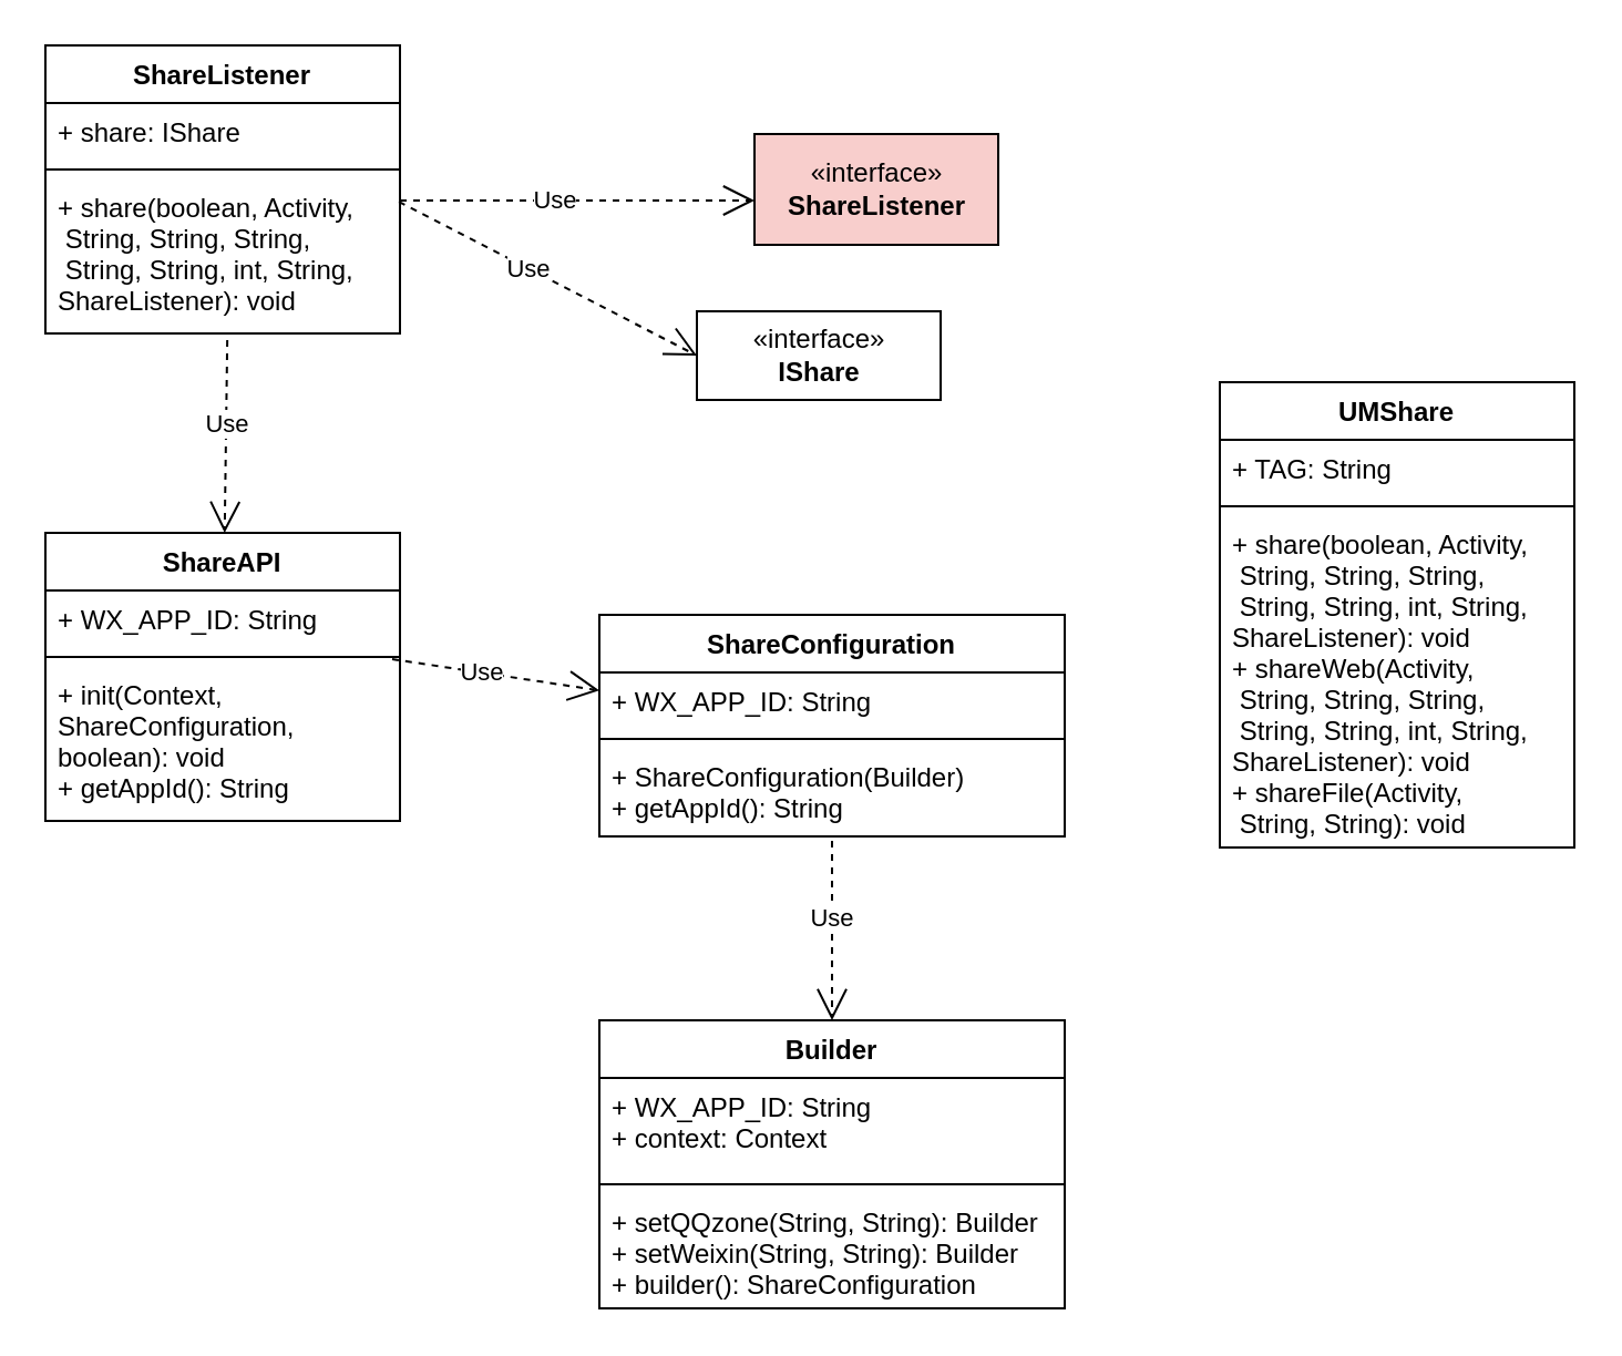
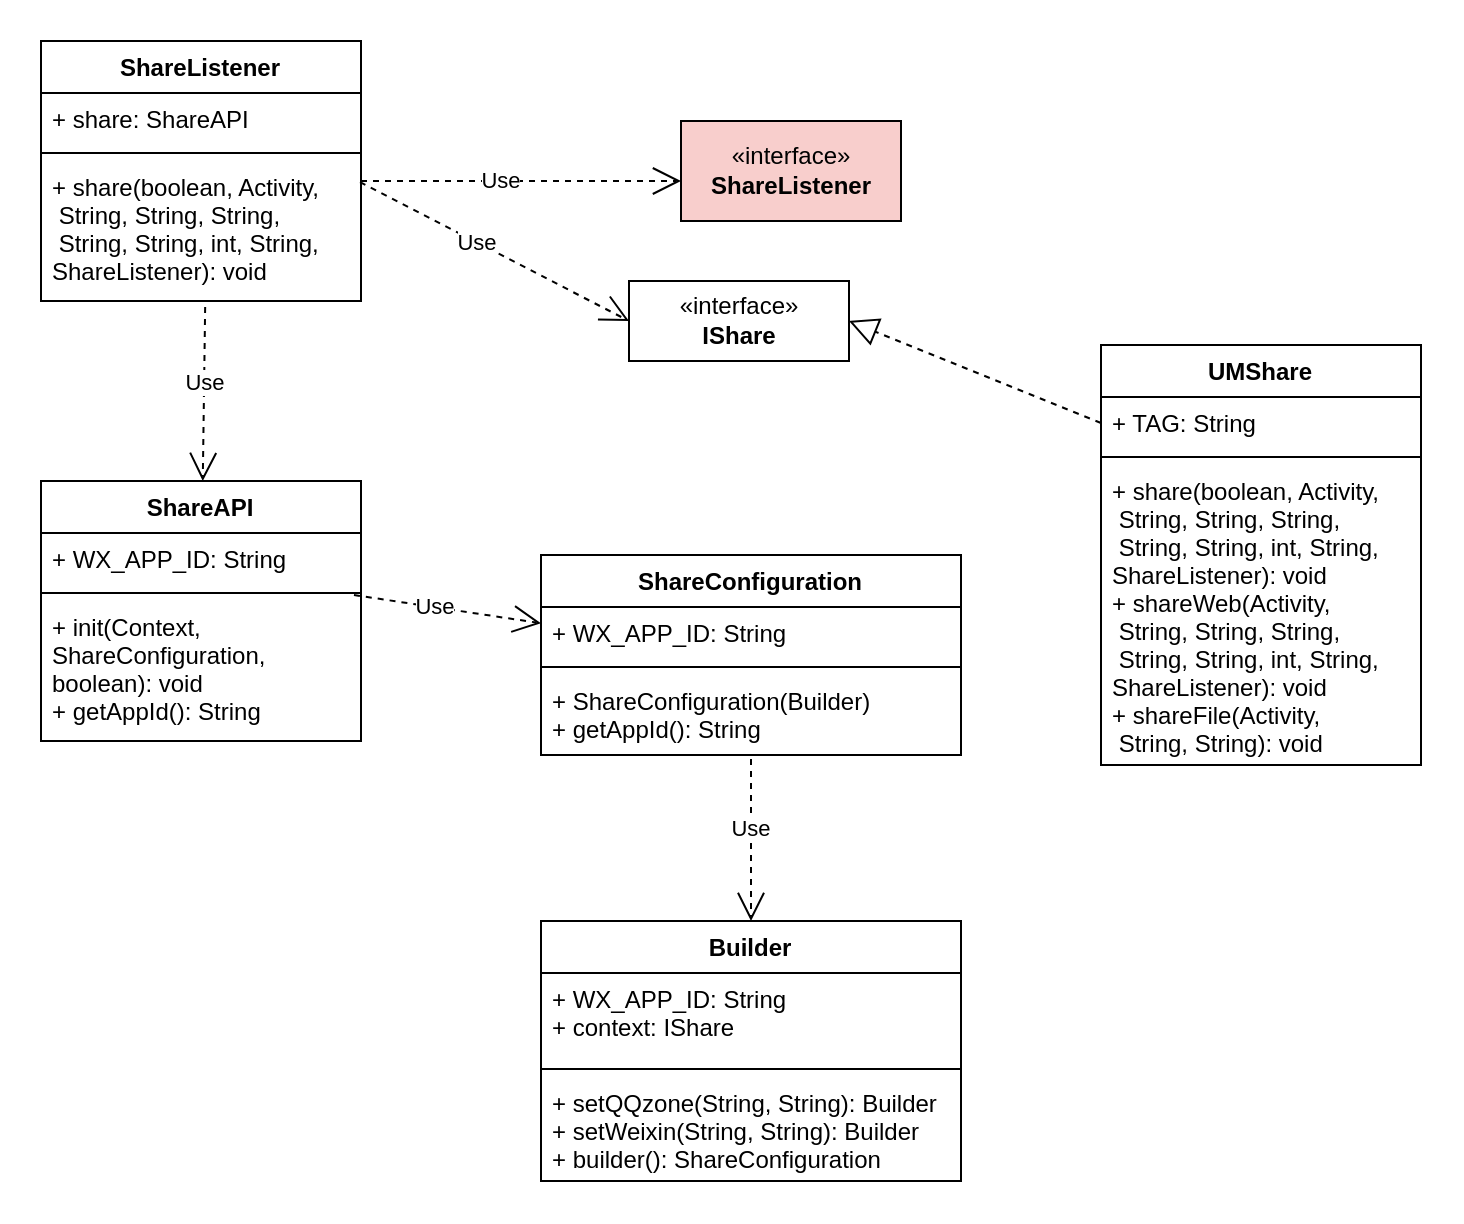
  <mxCell id="0" />
  <mxCell id="1" parent="0" />
  <mxCell id="2" value="ShareListener" style="swimlane;fontStyle=1;align=center;verticalAlign=top;childLayout=stackLayout;horizontal=1;startSize=26;horizontalStack=0;resizeParent=1;resizeParentMax=0;resizeLast=0;collapsible=1;marginBottom=0;" parent="1" vertex="1"><mxGeometry x="20" y="20" width="160" height="130" as="geometry"><mxRectangle x="100" y="190" width="90" height="26" as="alternateBounds" /></mxGeometry></mxCell>
- <mxCell id="3" value="+ share: IShare" style="text;strokeColor=none;fillColor=none;align=left;verticalAlign=top;spacingLeft=4;spacingRight=4;overflow=hidden;rotatable=0;points=[[0,0.5],[1,0.5]];portConstraint=eastwest;" parent="2" vertex="1"><mxGeometry y="26" width="160" height="26" as="geometry" /></mxCell>
+ <mxCell id="3" value="+ share: ShareAPI" style="text;strokeColor=none;fillColor=none;align=left;verticalAlign=top;spacingLeft=4;spacingRight=4;overflow=hidden;rotatable=0;points=[[0,0.5],[1,0.5]];portConstraint=eastwest;" parent="2" vertex="1"><mxGeometry y="26" width="160" height="26" as="geometry" /></mxCell>
  <mxCell id="4" value="" style="line;strokeWidth=1;fillColor=none;align=left;verticalAlign=middle;spacingTop=-1;spacingLeft=3;spacingRight=3;rotatable=0;labelPosition=right;points=[];portConstraint=eastwest;" parent="2" vertex="1"><mxGeometry y="52" width="160" height="8" as="geometry" /></mxCell>
  <mxCell id="5" value="+ share(boolean, Activity,&#10; String, String, String,&#10; String, String, int, String, &#10;ShareListener): void" style="text;strokeColor=none;fillColor=none;align=left;verticalAlign=top;spacingLeft=4;spacingRight=4;overflow=hidden;rotatable=0;points=[[0,0.5],[1,0.5]];portConstraint=eastwest;" parent="2" vertex="1"><mxGeometry y="60" width="160" height="70" as="geometry" /></mxCell>
  <mxCell id="6" value="Use" style="endArrow=open;endSize=12;dashed=1;html=1;" parent="1" edge="1"><mxGeometry x="-0.125" width="160" relative="1" as="geometry"><mxPoint x="180" y="90" as="sourcePoint" /><mxPoint x="340" y="90" as="targetPoint" /><mxPoint as="offset" /></mxGeometry></mxCell>
  <mxCell id="7" value="«interface»&lt;br&gt;&lt;span style=&quot;text-align: left&quot;&gt;&lt;b&gt;ShareListener&lt;/b&gt;&lt;/span&gt;" style="html=1;fillColor=#f8cecc;" parent="1" vertex="1"><mxGeometry x="340" y="60" width="110" height="50" as="geometry" /></mxCell>
  <mxCell id="8" value="«interface»&lt;br&gt;&lt;span style=&quot;text-align: left&quot;&gt;&lt;b&gt;IShare&lt;/b&gt;&lt;/span&gt;" style="html=1;" vertex="1" parent="1"><mxGeometry x="314" y="140" width="110" height="40" as="geometry" /></mxCell>
  <mxCell id="9" value="Use" style="endArrow=open;endSize=12;dashed=1;html=1;exitX=0.997;exitY=0.151;exitDx=0;exitDy=0;exitPerimeter=0;entryX=0;entryY=0.5;entryDx=0;entryDy=0;" edge="1" parent="1" source="5" target="8"><mxGeometry x="-0.125" width="160" relative="1" as="geometry"><mxPoint x="190" y="100" as="sourcePoint" /><mxPoint x="350" y="100" as="targetPoint" /><mxPoint as="offset" /></mxGeometry></mxCell>
  <mxCell id="10" value="UMShare" style="swimlane;fontStyle=1;align=center;verticalAlign=top;childLayout=stackLayout;horizontal=1;startSize=26;horizontalStack=0;resizeParent=1;resizeParentMax=0;resizeLast=0;collapsible=1;marginBottom=0;" vertex="1" parent="1"><mxGeometry x="550" y="172" width="160" height="210" as="geometry" /></mxCell>
  <mxCell id="11" value="+ TAG: String" style="text;strokeColor=none;fillColor=none;align=left;verticalAlign=top;spacingLeft=4;spacingRight=4;overflow=hidden;rotatable=0;points=[[0,0.5],[1,0.5]];portConstraint=eastwest;" vertex="1" parent="10"><mxGeometry y="26" width="160" height="26" as="geometry" /></mxCell>
  <mxCell id="12" value="" style="line;strokeWidth=1;fillColor=none;align=left;verticalAlign=middle;spacingTop=-1;spacingLeft=3;spacingRight=3;rotatable=0;labelPosition=right;points=[];portConstraint=eastwest;" vertex="1" parent="10"><mxGeometry y="52" width="160" height="8" as="geometry" /></mxCell>
  <mxCell id="13" value="+ share(boolean, Activity,&#10; String, String, String,&#10; String, String, int, String, &#10;ShareListener): void&#10;+ shareWeb(Activity,&#10; String, String, String,&#10; String, String, int, String, &#10;ShareListener): void&#10;+ shareFile(Activity,&#10; String, String): void" style="text;strokeColor=none;fillColor=none;align=left;verticalAlign=top;spacingLeft=4;spacingRight=4;overflow=hidden;rotatable=0;points=[[0,0.5],[1,0.5]];portConstraint=eastwest;" vertex="1" parent="10"><mxGeometry y="60" width="160" height="150" as="geometry" /></mxCell>
+ <mxCell id="14" value="" style="endArrow=block;dashed=1;endFill=0;endSize=12;html=1;entryX=1;entryY=0.5;entryDx=0;entryDy=0;exitX=0;exitY=0.5;exitDx=0;exitDy=0;" edge="1" parent="1" source="11" target="8"><mxGeometry width="160" relative="1" as="geometry"><mxPoint x="550" y="215" as="sourcePoint" /><mxPoint x="500" y="210" as="targetPoint" /></mxGeometry></mxCell>
  <mxCell id="15" value="ShareAPI" style="swimlane;fontStyle=1;align=center;verticalAlign=top;childLayout=stackLayout;horizontal=1;startSize=26;horizontalStack=0;resizeParent=1;resizeParentMax=0;resizeLast=0;collapsible=1;marginBottom=0;" vertex="1" parent="1"><mxGeometry x="20" y="240" width="160" height="130" as="geometry"><mxRectangle x="100" y="190" width="90" height="26" as="alternateBounds" /></mxGeometry></mxCell>
  <mxCell id="16" value="+ WX_APP_ID: String" style="text;strokeColor=none;fillColor=none;align=left;verticalAlign=top;spacingLeft=4;spacingRight=4;overflow=hidden;rotatable=0;points=[[0,0.5],[1,0.5]];portConstraint=eastwest;" vertex="1" parent="15"><mxGeometry y="26" width="160" height="26" as="geometry" /></mxCell>
  <mxCell id="17" value="" style="line;strokeWidth=1;fillColor=none;align=left;verticalAlign=middle;spacingTop=-1;spacingLeft=3;spacingRight=3;rotatable=0;labelPosition=right;points=[];portConstraint=eastwest;" vertex="1" parent="15"><mxGeometry y="52" width="160" height="8" as="geometry" /></mxCell>
  <mxCell id="18" value="+ init(Context, &#10;ShareConfiguration, &#10;boolean): void&#10;+ getAppId(): String" style="text;strokeColor=none;fillColor=none;align=left;verticalAlign=top;spacingLeft=4;spacingRight=4;overflow=hidden;rotatable=0;points=[[0,0.5],[1,0.5]];portConstraint=eastwest;" vertex="1" parent="15"><mxGeometry y="60" width="160" height="70" as="geometry" /></mxCell>
  <mxCell id="19" value="Use" style="endArrow=open;endSize=12;dashed=1;html=1;exitX=0.513;exitY=1.043;exitDx=0;exitDy=0;exitPerimeter=0;" edge="1" parent="1" source="5" target="15"><mxGeometry x="-0.125" width="160" relative="1" as="geometry"><mxPoint x="189.52" y="100.57" as="sourcePoint" /><mxPoint x="344" y="220" as="targetPoint" /><mxPoint as="offset" /></mxGeometry></mxCell>
  <mxCell id="20" value="ShareConfiguration" style="swimlane;fontStyle=1;align=center;verticalAlign=top;childLayout=stackLayout;horizontal=1;startSize=26;horizontalStack=0;resizeParent=1;resizeParentMax=0;resizeLast=0;collapsible=1;marginBottom=0;" vertex="1" parent="1"><mxGeometry x="270" y="276.99" width="210" height="100" as="geometry"><mxRectangle x="100" y="190" width="90" height="26" as="alternateBounds" /></mxGeometry></mxCell>
  <mxCell id="21" value="+ WX_APP_ID: String" style="text;strokeColor=none;fillColor=none;align=left;verticalAlign=top;spacingLeft=4;spacingRight=4;overflow=hidden;rotatable=0;points=[[0,0.5],[1,0.5]];portConstraint=eastwest;" vertex="1" parent="20"><mxGeometry y="26" width="210" height="26" as="geometry" /></mxCell>
  <mxCell id="22" value="" style="line;strokeWidth=1;fillColor=none;align=left;verticalAlign=middle;spacingTop=-1;spacingLeft=3;spacingRight=3;rotatable=0;labelPosition=right;points=[];portConstraint=eastwest;" vertex="1" parent="20"><mxGeometry y="52" width="210" height="8" as="geometry" /></mxCell>
  <mxCell id="23" value="+ ShareConfiguration(Builder)&#10;+ getAppId(): String" style="text;strokeColor=none;fillColor=none;align=left;verticalAlign=top;spacingLeft=4;spacingRight=4;overflow=hidden;rotatable=0;points=[[0,0.5],[1,0.5]];portConstraint=eastwest;" vertex="1" parent="20"><mxGeometry y="60" width="210" height="40" as="geometry" /></mxCell>
  <mxCell id="24" value="Use" style="endArrow=open;endSize=12;dashed=1;html=1;exitX=0.978;exitY=0.625;exitDx=0;exitDy=0;exitPerimeter=0;" edge="1" parent="1" target="20" source="17"><mxGeometry x="-0.125" width="160" relative="1" as="geometry"><mxPoint x="352.08" y="190" as="sourcePoint" /><mxPoint x="594" y="256.99" as="targetPoint" /><mxPoint as="offset" /></mxGeometry></mxCell>
  <mxCell id="25" value="Builder" style="swimlane;fontStyle=1;align=center;verticalAlign=top;childLayout=stackLayout;horizontal=1;startSize=26;horizontalStack=0;resizeParent=1;resizeParentMax=0;resizeLast=0;collapsible=1;marginBottom=0;" vertex="1" parent="1"><mxGeometry x="270" y="460" width="210" height="130" as="geometry"><mxRectangle x="100" y="190" width="90" height="26" as="alternateBounds" /></mxGeometry></mxCell>
- <mxCell id="26" value="+ WX_APP_ID: String&#10;+ context: Context" style="text;strokeColor=none;fillColor=none;align=left;verticalAlign=top;spacingLeft=4;spacingRight=4;overflow=hidden;rotatable=0;points=[[0,0.5],[1,0.5]];portConstraint=eastwest;" vertex="1" parent="25"><mxGeometry y="26" width="210" height="44" as="geometry" /></mxCell>
+ <mxCell id="26" value="+ WX_APP_ID: String&#10;+ context: IShare" style="text;strokeColor=none;fillColor=none;align=left;verticalAlign=top;spacingLeft=4;spacingRight=4;overflow=hidden;rotatable=0;points=[[0,0.5],[1,0.5]];portConstraint=eastwest;" vertex="1" parent="25"><mxGeometry y="26" width="210" height="44" as="geometry" /></mxCell>
  <mxCell id="27" value="" style="line;strokeWidth=1;fillColor=none;align=left;verticalAlign=middle;spacingTop=-1;spacingLeft=3;spacingRight=3;rotatable=0;labelPosition=right;points=[];portConstraint=eastwest;" vertex="1" parent="25"><mxGeometry y="70" width="210" height="8" as="geometry" /></mxCell>
  <mxCell id="28" value="+ setQQzone(String, String): Builder&#10;+ setWeixin(String, String): Builder&#10;+ builder(): ShareConfiguration" style="text;strokeColor=none;fillColor=none;align=left;verticalAlign=top;spacingLeft=4;spacingRight=4;overflow=hidden;rotatable=0;points=[[0,0.5],[1,0.5]];portConstraint=eastwest;" vertex="1" parent="25"><mxGeometry y="78" width="210" height="52" as="geometry" /></mxCell>
  <mxCell id="29" value="Use" style="endArrow=open;endSize=12;dashed=1;html=1;entryX=0.5;entryY=0;entryDx=0;entryDy=0;" edge="1" parent="1" target="25"><mxGeometry x="-0.125" width="160" relative="1" as="geometry"><mxPoint x="375" y="379" as="sourcePoint" /><mxPoint x="423.52" y="414.128" as="targetPoint" /><mxPoint as="offset" /></mxGeometry></mxCell>
